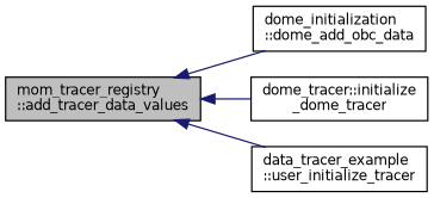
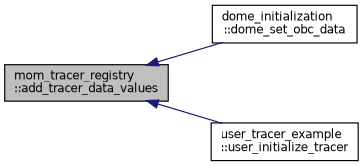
  digraph {
    rankdir=LR
    node [color=black fillcolor=white fontname=Helvetica fontsize=10 shape=record style=filled]
    edge [color=midnightblue dir=back fontname=Helvetica fontsize=10 labelfontname=Helvetica labelfontsize=10 style=solid]
    n1 [fillcolor=grey75 fontcolor=black height=0.2 label="mom_tracer_registry\l::add_tracer_data_values" width=0.4]
-   n2 [height=0.2 label="dome_initialization\l::dome_add_obc_data" width=0.4]
-   n3 [height=0.2 label="dome_tracer::initialize\l_dome_tracer" width=0.4]
-   n4 [height=0.2 label="data_tracer_example\l::user_initialize_tracer" width=0.4]
+   n2 [height=0.2 label="dome_initialization\l::dome_set_obc_data" width=0.4]
+   n4 [height=0.2 label="user_tracer_example\l::user_initialize_tracer" width=0.4]
    n1 -> n2
-   n1 -> n3
    n1 -> n4
  }
